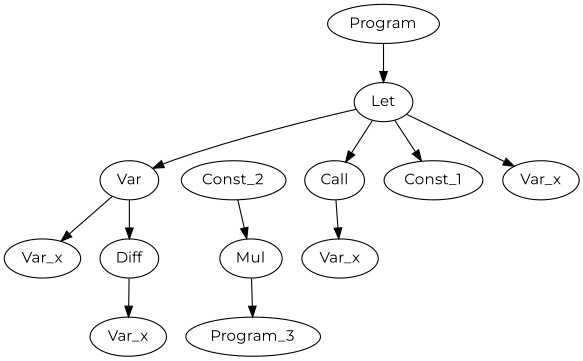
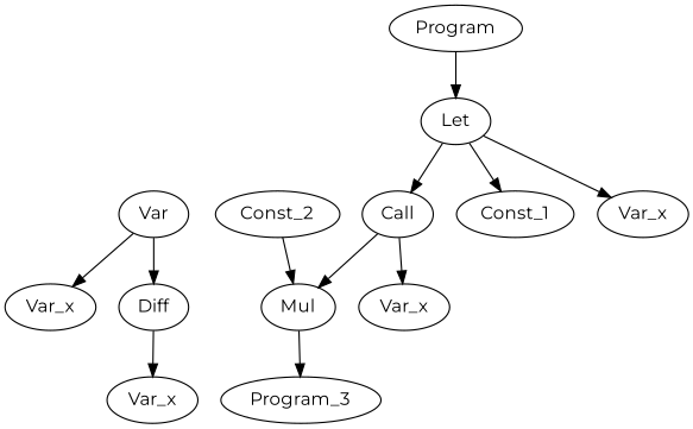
  digraph {
    fontname=Montserrat
    node [fontname=Montserrat]
    edge [fontname=Montserrat]
    n1 [label=Let]
    n2 [label=Var_x]
    n3 [label=Var]
    n4 [label=Call]
    n5 [label=Const_1]
    n6 [label=Var_x]
    n7 [label=Diff]
    n8 [label=Var_x]
    n9 [label=Mul]
    Program
    n11 [label=Var_x]
    n12 [label=Program_3]
    n13 [label=Const_2]
    n1 -> n2
-   n1 -> n3
    n1 -> n4
    n1 -> n5
    n3 -> n6
    n3 -> n7
    n4 -> n8
+   n4 -> n9
    n7 -> n11
    n9 -> n12
    Program -> n1
    n13 -> n9
  }
